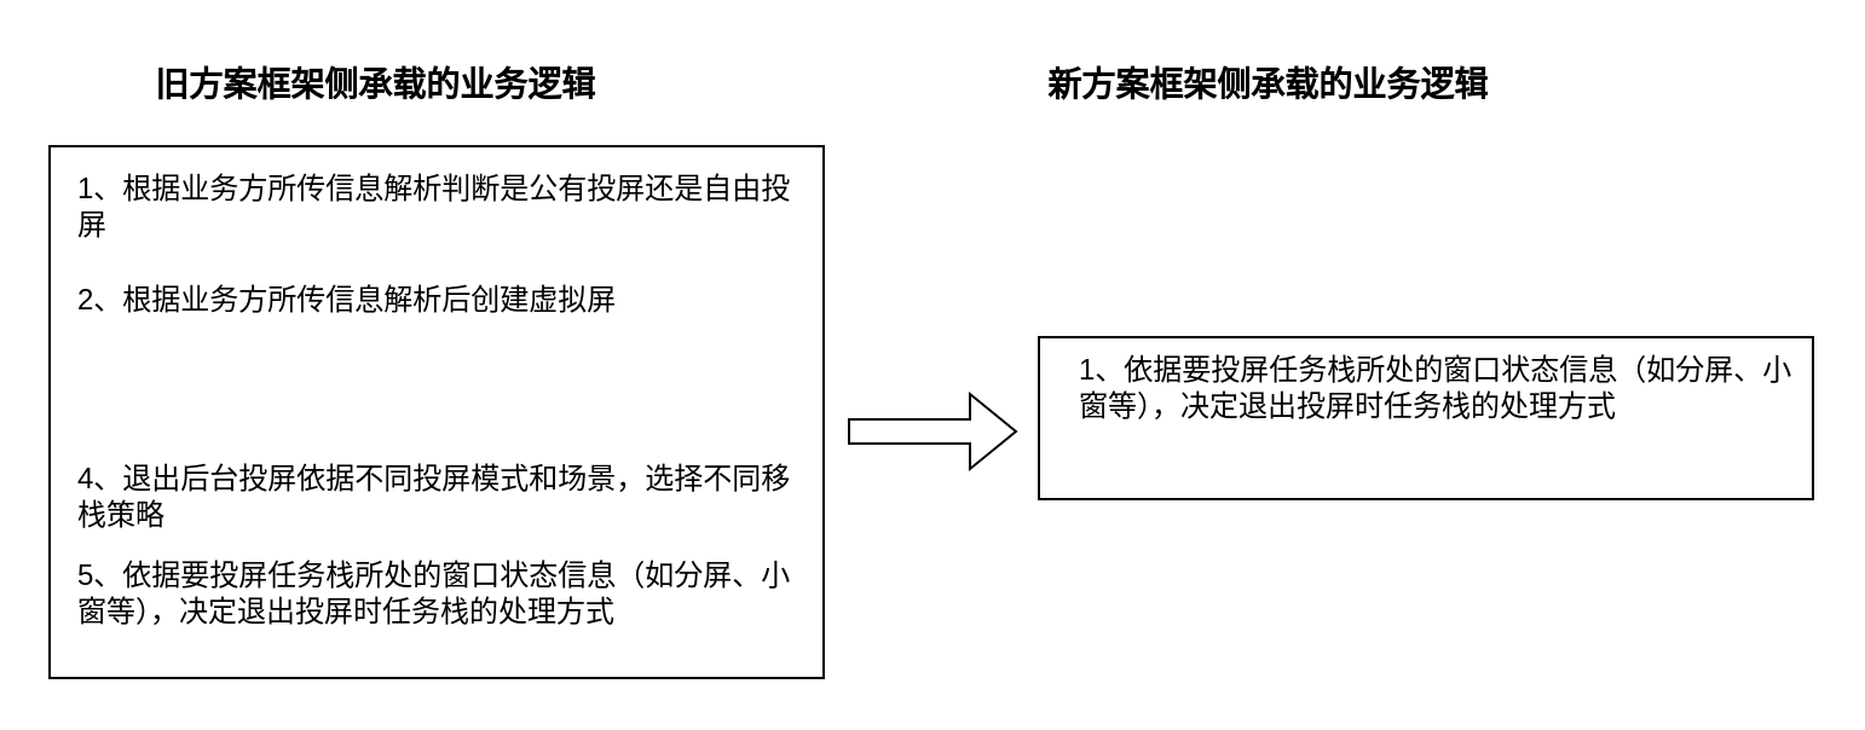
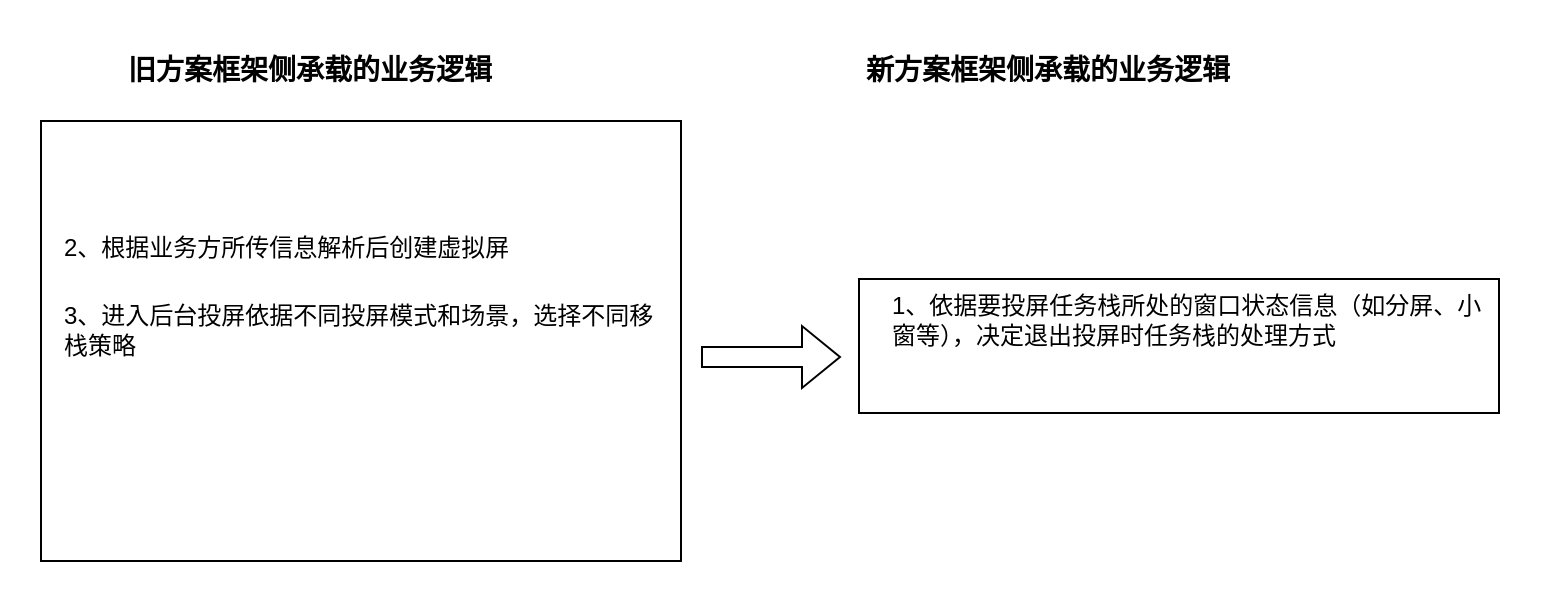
  <mxCell id="0" />
  <mxCell id="1" parent="0" />
  <mxCell id="2" value="" style="rounded=0;whiteSpace=wrap;html=1;" vertex="1" parent="1"><mxGeometry x="20" y="60" width="320" height="220" as="geometry" /></mxCell>
  <mxCell id="3" value="&lt;b&gt;&lt;font style=&quot;font-size: 14px;&quot;&gt;旧方案框架侧承载的业务逻辑&lt;/font&gt;&lt;/b&gt;" style="text;html=1;strokeColor=none;fillColor=none;align=center;verticalAlign=middle;whiteSpace=wrap;rounded=0;" vertex="1" parent="1"><mxGeometry x="60" y="20" width="190" height="30" as="geometry" /></mxCell>
- <mxCell id="4" value="1、根据业务方所传信息解析判断是公有投屏还是自由投屏" style="text;html=1;strokeColor=none;fillColor=none;align=left;verticalAlign=middle;whiteSpace=wrap;rounded=0;" vertex="1" parent="1"><mxGeometry x="30" y="70" width="300" height="30" as="geometry" /></mxCell>
  <mxCell id="5" value="2、根据业务方所传信息解析后创建虚拟屏" style="text;html=1;strokeColor=none;fillColor=none;align=left;verticalAlign=middle;whiteSpace=wrap;rounded=0;" vertex="1" parent="1"><mxGeometry x="30" y="109" width="300" height="30" as="geometry" /></mxCell>
- <mxCell id="7" value="4、退出后台投屏依据不同投屏模式和场景，选择不同移栈策略" style="text;html=1;strokeColor=none;fillColor=none;align=left;verticalAlign=middle;whiteSpace=wrap;rounded=0;" vertex="1" parent="1"><mxGeometry x="30" y="190" width="300" height="30" as="geometry" /></mxCell>
- <mxCell id="8" value="5、依据要投屏任务栈所处的窗口状态信息（如分屏、小窗等），决定退出投屏时任务栈的处理方式" style="text;html=1;strokeColor=none;fillColor=none;align=left;verticalAlign=middle;whiteSpace=wrap;rounded=0;" vertex="1" parent="1"><mxGeometry x="30" y="230" width="300" height="30" as="geometry" /></mxCell>
+ <mxCell id="6" value="3、进入后台投屏依据不同投屏模式和场景，选择不同移栈策略" style="text;html=1;strokeColor=none;fillColor=none;align=left;verticalAlign=middle;whiteSpace=wrap;rounded=0;" vertex="1" parent="1"><mxGeometry x="30" y="150" width="300" height="30" as="geometry" /></mxCell>
  <mxCell id="9" value="" style="rounded=0;whiteSpace=wrap;html=1;" vertex="1" parent="1"><mxGeometry x="429" y="139" width="320" height="67" as="geometry" /></mxCell>
  <mxCell id="10" value="&lt;b&gt;&lt;font style=&quot;font-size: 14px;&quot;&gt;新方案框架侧承载的业务逻辑&lt;/font&gt;&lt;/b&gt;" style="text;html=1;strokeColor=none;fillColor=none;align=center;verticalAlign=middle;whiteSpace=wrap;rounded=0;" vertex="1" parent="1"><mxGeometry x="429" y="20" width="190" height="30" as="geometry" /></mxCell>
  <mxCell id="11" value="1、依据要投屏任务栈所处的窗口状态信息（如分屏、小窗等），决定退出投屏时任务栈的处理方式" style="text;html=1;strokeColor=none;fillColor=none;align=left;verticalAlign=middle;whiteSpace=wrap;rounded=0;" vertex="1" parent="1"><mxGeometry x="444" y="145" width="300" height="30" as="geometry" /></mxCell>
  <mxCell id="12" value="" style="shape=flexArrow;endArrow=classic;html=1;rounded=0;" edge="1" parent="1"><mxGeometry width="50" height="50" relative="1" as="geometry"><mxPoint x="350" y="178" as="sourcePoint" /><mxPoint x="420" y="178" as="targetPoint" /></mxGeometry></mxCell>
